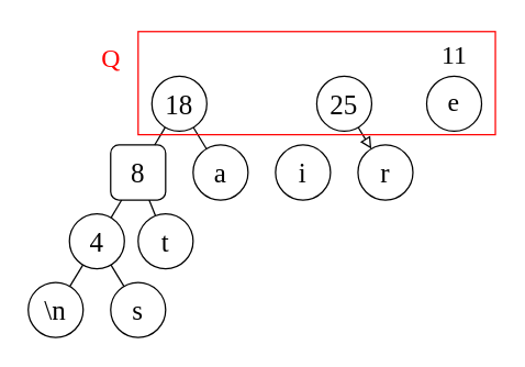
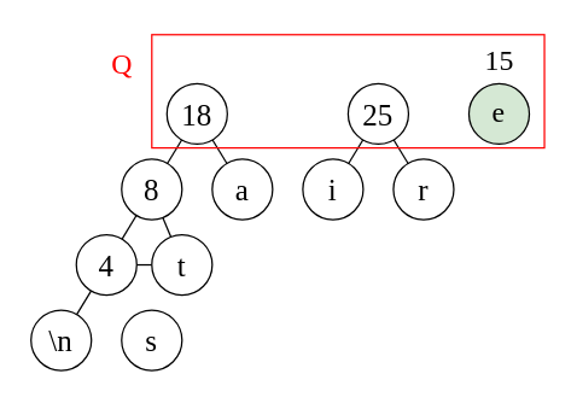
  <mxCell id="0" />
  <mxCell id="1" parent="0" />
  <mxCell id="2" value="\n" style="ellipse;whiteSpace=wrap;html=1;fontSize=20;fontFamily=Times New Roman;" parent="1" vertex="1"><mxGeometry x="20" y="205" width="40" height="40" as="geometry" /></mxCell>
  <mxCell id="3" style="edgeStyle=none;html=1;fontSize=20;endArrow=none;endFill=0;fontFamily=Times New Roman;" parent="1" source="4" target="2" edge="1"><mxGeometry relative="1" as="geometry"><mxPoint x="40" y="195" as="sourcePoint" /><mxPoint x="50" y="215" as="targetPoint" /></mxGeometry></mxCell>
  <mxCell id="4" value="4" style="ellipse;whiteSpace=wrap;html=1;fontSize=20;fontFamily=Times New Roman;" parent="1" vertex="1"><mxGeometry x="50" y="155" width="40" height="40" as="geometry" /></mxCell>
  <mxCell id="5" value="s" style="ellipse;whiteSpace=wrap;html=1;fontSize=20;fontFamily=Times New Roman;" parent="1" vertex="1"><mxGeometry x="80" y="205" width="40" height="40" as="geometry" /></mxCell>
- <mxCell id="6" style="edgeStyle=none;html=1;fontSize=20;endArrow=none;endFill=0;fontFamily=Times New Roman;" parent="1" source="4" target="5" edge="1"><mxGeometry relative="1" as="geometry" /></mxCell>
+ <mxCell id="6" style="edgeStyle=none;html=1;fontSize=20;endArrow=none;endFill=0;fontFamily=Times New Roman;" parent="1" source="4" target="7" edge="1"><mxGeometry relative="1" as="geometry" /></mxCell>
  <mxCell id="7" value="t" style="ellipse;whiteSpace=wrap;html=1;fontSize=20;fontFamily=Times New Roman;" parent="1" vertex="1"><mxGeometry x="100" y="155" width="40" height="40" as="geometry" /></mxCell>
  <mxCell id="8" value="a" style="ellipse;whiteSpace=wrap;html=1;fontSize=20;fontFamily=Times New Roman;" parent="1" vertex="1"><mxGeometry x="140" y="105" width="40" height="40" as="geometry" /></mxCell>
  <mxCell id="9" style="edgeStyle=none;html=1;fontSize=20;endArrow=none;endFill=0;fontFamily=Times New Roman;" parent="1" source="11" target="4" edge="1"><mxGeometry relative="1" as="geometry" /></mxCell>
  <mxCell id="10" style="edgeStyle=none;html=1;fontSize=20;endArrow=none;endFill=0;fontFamily=Times New Roman;" parent="1" source="11" target="7" edge="1"><mxGeometry relative="1" as="geometry" /></mxCell>
- <mxCell id="11" value="8" style="whiteSpace=wrap;html=1;fontSize=20;fontFamily=Times New Roman;rounded=1;" parent="1" vertex="1"><mxGeometry x="80" y="105" width="40" height="40" as="geometry" /></mxCell>
+ <mxCell id="11" value="8" style="ellipse;whiteSpace=wrap;html=1;fontSize=20;fontFamily=Times New Roman;" parent="1" vertex="1"><mxGeometry x="80" y="105" width="40" height="40" as="geometry" /></mxCell>
  <mxCell id="12" value="i" style="ellipse;whiteSpace=wrap;html=1;fontSize=20;fontFamily=Times New Roman;" parent="1" vertex="1"><mxGeometry x="200" y="105" width="40" height="40" as="geometry" /></mxCell>
  <mxCell id="13" value="r" style="ellipse;whiteSpace=wrap;html=1;fontSize=20;fontFamily=Times New Roman;" parent="1" vertex="1"><mxGeometry x="260" y="105" width="40" height="40" as="geometry" /></mxCell>
- <mxCell id="15" style="edgeStyle=none;html=1;fontSize=20;endArrow=block;endFill=0;fontFamily=Times New Roman;" parent="1" source="16" target="13" edge="1"><mxGeometry relative="1" as="geometry"><mxPoint x="270" y="115" as="targetPoint" /></mxGeometry></mxCell>
+ <mxCell id="14" style="edgeStyle=none;html=1;fontSize=20;endArrow=none;endFill=0;fontFamily=Times New Roman;" parent="1" source="16" target="12" edge="1"><mxGeometry relative="1" as="geometry" /></mxCell>
+ <mxCell id="15" style="edgeStyle=none;html=1;fontSize=20;endArrow=none;endFill=0;fontFamily=Times New Roman;" parent="1" source="16" target="13" edge="1"><mxGeometry relative="1" as="geometry"><mxPoint x="270" y="115" as="targetPoint" /></mxGeometry></mxCell>
  <mxCell id="16" value="25" style="ellipse;whiteSpace=wrap;html=1;fontSize=20;fontFamily=Times New Roman;" parent="1" vertex="1"><mxGeometry x="230" y="55" width="40" height="40" as="geometry" /></mxCell>
  <mxCell id="17" style="edgeStyle=none;html=1;fontSize=20;endArrow=none;endFill=0;fontFamily=Times New Roman;" parent="1" source="19" target="11" edge="1"><mxGeometry relative="1" as="geometry"><mxPoint x="106.422" y="99.997" as="sourcePoint" /></mxGeometry></mxCell>
  <mxCell id="18" style="edgeStyle=none;html=1;fontSize=20;endArrow=none;endFill=0;fontFamily=Times New Roman;" parent="1" source="19" target="8" edge="1"><mxGeometry relative="1" as="geometry" /></mxCell>
  <mxCell id="19" value="18" style="ellipse;whiteSpace=wrap;html=1;fontSize=20;fontFamily=Times New Roman;" parent="1" vertex="1"><mxGeometry x="110" y="55" width="40" height="40" as="geometry" /></mxCell>
- <mxCell id="20" value="e" style="ellipse;whiteSpace=wrap;html=1;fontSize=19;fontFamily=Times New Roman;" parent="1" vertex="1"><mxGeometry x="310" y="55" width="40" height="40" as="geometry" /></mxCell>
- <mxCell id="21" value="11" style="text;html=1;align=center;verticalAlign=middle;resizable=0;points=[];autosize=1;strokeColor=none;fillColor=none;fontFamily=Times New Roman;fontSize=19;" parent="1" vertex="1"><mxGeometry x="310" y="20" width="40" height="40" as="geometry" /></mxCell>
+ <mxCell id="20" value="e" style="ellipse;whiteSpace=wrap;html=1;fontSize=19;fontFamily=Times New Roman;fillColor=#d5e8d4;" parent="1" vertex="1"><mxGeometry x="310" y="55" width="40" height="40" as="geometry" /></mxCell>
+ <mxCell id="21" value="15" style="text;html=1;align=center;verticalAlign=middle;resizable=0;points=[];autosize=1;strokeColor=none;fillColor=none;fontFamily=Times New Roman;fontSize=19;" parent="1" vertex="1"><mxGeometry x="310" y="20" width="40" height="40" as="geometry" /></mxCell>
  <mxCell id="22" value="" style="rounded=0;whiteSpace=wrap;html=1;fillColor=none;fontColor=#F00;strokeColor=#FF0000;" vertex="1" parent="1"><mxGeometry x="100" y="22.5" width="260" height="75" as="geometry" /></mxCell>
  <mxCell id="23" value="Q" style="text;html=1;align=center;verticalAlign=middle;resizable=0;points=[];autosize=1;strokeColor=none;fillColor=none;fontSize=19;fontFamily=Times New Roman;fontColor=#F00;" vertex="1" parent="1"><mxGeometry x="60" y="22.5" width="40" height="40" as="geometry" /></mxCell>
